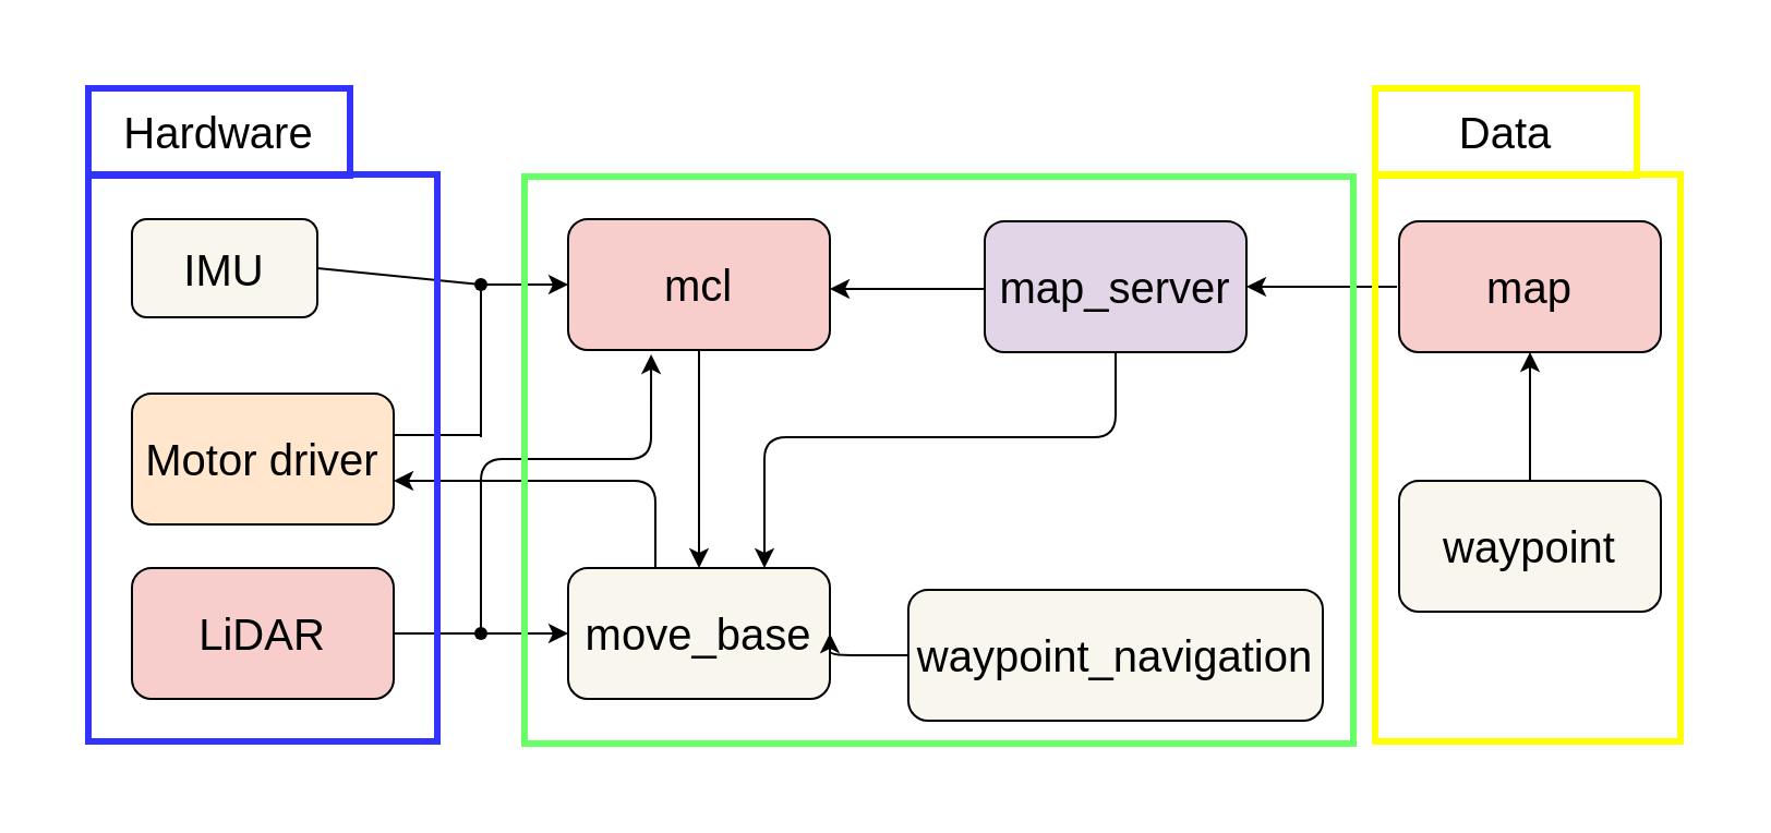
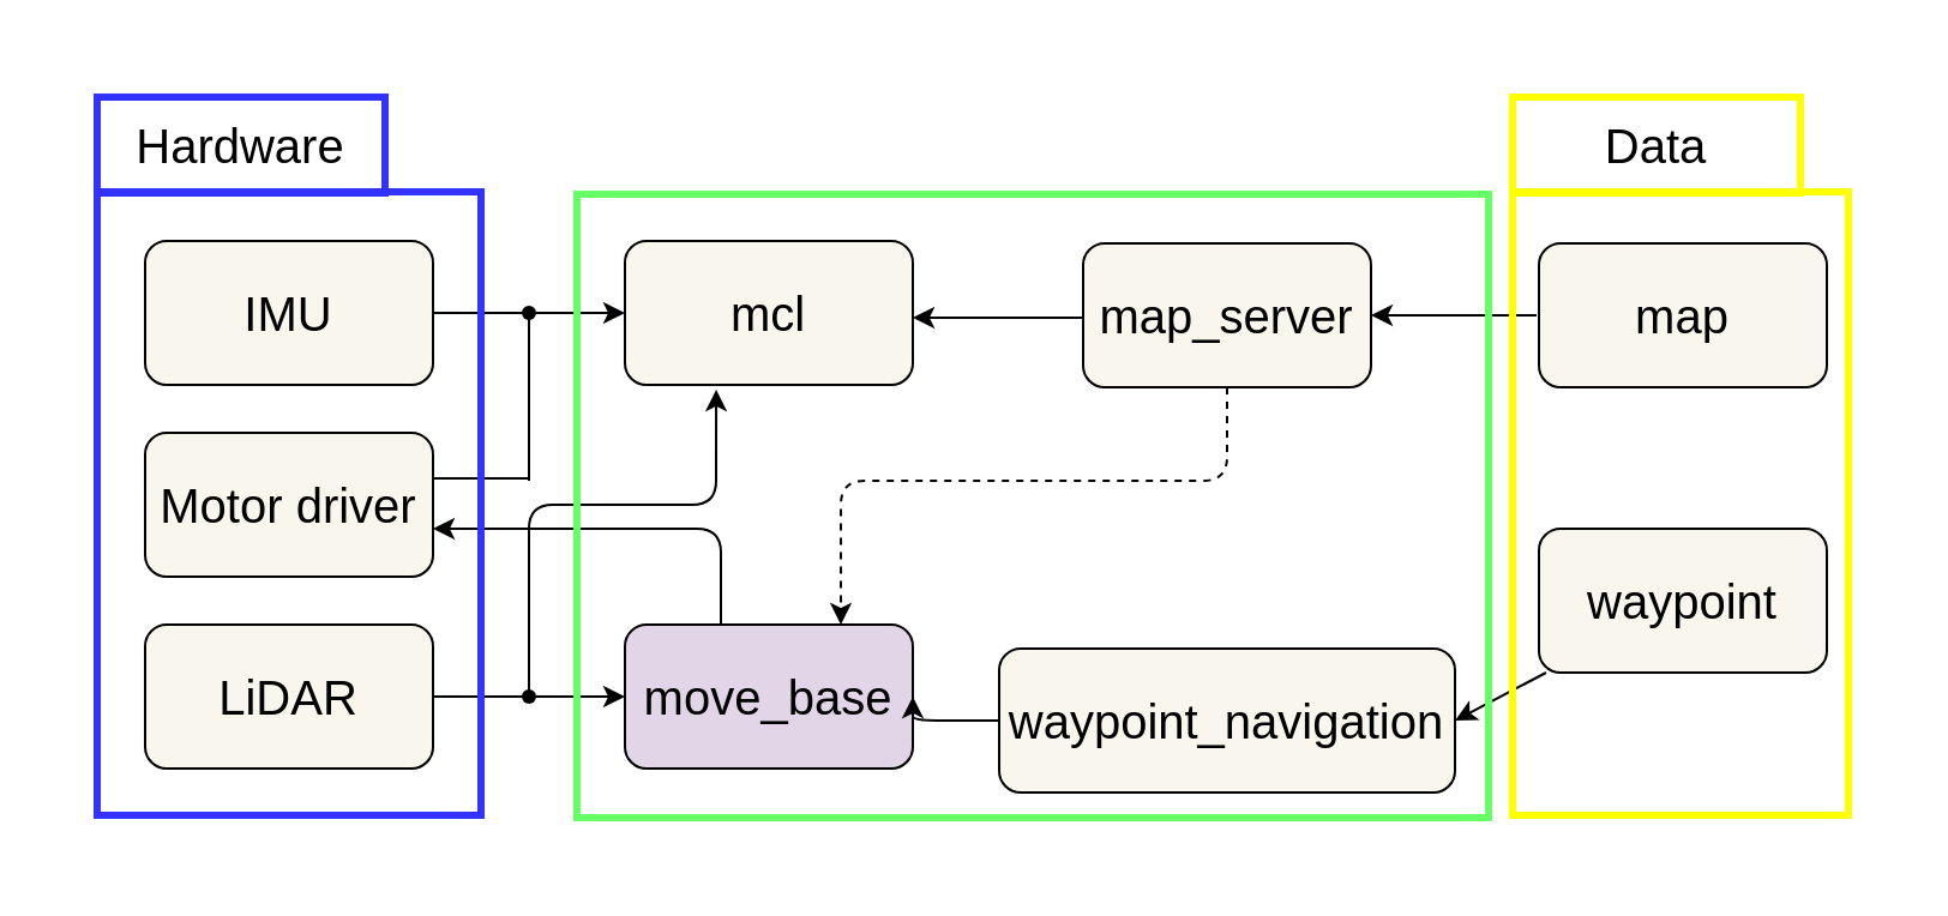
  <mxCell id="0" />
  <mxCell id="1" parent="0" />
  <mxCell id="2" value="" style="rounded=0;whiteSpace=wrap;html=1;labelBackgroundColor=none;labelBorderColor=none;fontSize=20;fontColor=#000000;strokeColor=#FFFFFF;fillColor=#FFFFFF;" vertex="1" parent="1"><mxGeometry x="20" y="20" width="770" height="340" as="geometry" /></mxCell>
- <mxCell id="3" value="&lt;font style=&quot;font-size: 20px&quot;&gt;IMU&lt;/font&gt;" style="rounded=1;whiteSpace=wrap;html=1;fillColor=#f9f7ed;strokeColor=#000000;fontColor=#000000;" vertex="1" parent="1"><mxGeometry x="60" y="100" width="85" height="45" as="geometry" /></mxCell>
- <mxCell id="4" value="&lt;font style=&quot;font-size: 20px&quot;&gt;move_base&lt;/font&gt;" style="rounded=1;whiteSpace=wrap;html=1;fillColor=#f9f7ed;strokeColor=#000000;fontColor=#000000;" vertex="1" parent="1"><mxGeometry x="260" y="260" width="120" height="60" as="geometry" /></mxCell>
- <mxCell id="5" value="&lt;font style=&quot;font-size: 20px&quot;&gt;Motor driver&lt;/font&gt;" style="rounded=1;whiteSpace=wrap;html=1;fillColor=#ffe6cc;strokeColor=#000000;fontColor=#000000;" vertex="1" parent="1"><mxGeometry x="60" y="180" width="120" height="60" as="geometry" /></mxCell>
- <mxCell id="6" value="&lt;font style=&quot;font-size: 20px&quot;&gt;map_server&lt;/font&gt;" style="rounded=1;whiteSpace=wrap;html=1;fillColor=#e1d5e7;strokeColor=#000000;fontColor=#000000;" vertex="1" parent="1"><mxGeometry x="451" y="101" width="120" height="60" as="geometry" /></mxCell>
- <mxCell id="7" value="&lt;font style=&quot;font-size: 20px&quot;&gt;LiDAR&lt;/font&gt;" style="rounded=1;whiteSpace=wrap;html=1;fillColor=#f8cecc;strokeColor=#000000;fontColor=#000000;" vertex="1" parent="1"><mxGeometry x="60" y="260" width="120" height="60" as="geometry" /></mxCell>
- <mxCell id="8" value="&lt;font style=&quot;font-size: 20px&quot;&gt;mcl&lt;/font&gt;" style="rounded=1;whiteSpace=wrap;html=1;fillColor=#f8cecc;strokeColor=#000000;fontColor=#000000;" vertex="1" parent="1"><mxGeometry x="260" y="100" width="120" height="60" as="geometry" /></mxCell>
+ <mxCell id="3" value="&lt;font style=&quot;font-size: 20px&quot;&gt;IMU&lt;/font&gt;" style="rounded=1;whiteSpace=wrap;html=1;fillColor=#f9f7ed;strokeColor=#000000;fontColor=#000000;" vertex="1" parent="1"><mxGeometry x="60" y="100" width="120" height="60" as="geometry" /></mxCell>
+ <mxCell id="4" value="&lt;font style=&quot;font-size: 20px&quot;&gt;move_base&lt;/font&gt;" style="rounded=1;whiteSpace=wrap;html=1;fillColor=#e1d5e7;strokeColor=#000000;fontColor=#000000;" vertex="1" parent="1"><mxGeometry x="260" y="260" width="120" height="60" as="geometry" /></mxCell>
+ <mxCell id="5" value="&lt;font style=&quot;font-size: 20px&quot;&gt;Motor driver&lt;/font&gt;" style="rounded=1;whiteSpace=wrap;html=1;fillColor=#f9f7ed;strokeColor=#000000;fontColor=#000000;" vertex="1" parent="1"><mxGeometry x="60" y="180" width="120" height="60" as="geometry" /></mxCell>
+ <mxCell id="6" value="&lt;font style=&quot;font-size: 20px&quot;&gt;map_server&lt;/font&gt;" style="rounded=1;whiteSpace=wrap;html=1;fillColor=#f9f7ed;strokeColor=#000000;fontColor=#000000;" vertex="1" parent="1"><mxGeometry x="451" y="101" width="120" height="60" as="geometry" /></mxCell>
+ <mxCell id="7" value="&lt;font style=&quot;font-size: 20px&quot;&gt;LiDAR&lt;/font&gt;" style="rounded=1;whiteSpace=wrap;html=1;fillColor=#f9f7ed;strokeColor=#000000;fontColor=#000000;" vertex="1" parent="1"><mxGeometry x="60" y="260" width="120" height="60" as="geometry" /></mxCell>
+ <mxCell id="8" value="&lt;font style=&quot;font-size: 20px&quot;&gt;mcl&lt;/font&gt;" style="rounded=1;whiteSpace=wrap;html=1;fillColor=#f9f7ed;strokeColor=#000000;fontColor=#000000;" vertex="1" parent="1"><mxGeometry x="260" y="100" width="120" height="60" as="geometry" /></mxCell>
  <mxCell id="9" value="&lt;font style=&quot;font-size: 20px&quot;&gt;waypoint_navigation&lt;/font&gt;" style="rounded=1;whiteSpace=wrap;html=1;fillColor=#f9f7ed;strokeColor=#000000;fontColor=#000000;" vertex="1" parent="1"><mxGeometry x="416" y="270" width="190" height="60" as="geometry" /></mxCell>
- <mxCell id="10" value="&lt;font style=&quot;font-size: 20px&quot;&gt;map&lt;/font&gt;" style="rounded=1;whiteSpace=wrap;html=1;fillColor=#f8cecc;strokeColor=#000000;fontColor=#000000;" vertex="1" parent="1"><mxGeometry x="641" y="101" width="120" height="60" as="geometry" /></mxCell>
+ <mxCell id="10" value="&lt;font style=&quot;font-size: 20px&quot;&gt;map&lt;/font&gt;" style="rounded=1;whiteSpace=wrap;html=1;fillColor=#f9f7ed;strokeColor=#000000;fontColor=#000000;" vertex="1" parent="1"><mxGeometry x="641" y="101" width="120" height="60" as="geometry" /></mxCell>
  <mxCell id="11" value="&lt;font style=&quot;font-size: 20px&quot;&gt;waypoint&lt;/font&gt;" style="rounded=1;whiteSpace=wrap;html=1;fillColor=#f9f7ed;strokeColor=#000000;fontColor=#000000;" vertex="1" parent="1"><mxGeometry x="641" y="220" width="120" height="60" as="geometry" /></mxCell>
  <mxCell id="12" value="" style="endArrow=classic;html=1;fontSize=20;entryX=0;entryY=0.5;entryDx=0;entryDy=0;exitDx=0;exitDy=0;startArrow=none;strokeColor=#000000;" edge="1" parent="1" source="15" target="8"><mxGeometry width="50" height="50" relative="1" as="geometry"><mxPoint x="180" y="140" as="sourcePoint" /><mxPoint x="230" y="90" as="targetPoint" /></mxGeometry></mxCell>
  <mxCell id="13" value="" style="endArrow=none;html=1;fontSize=20;exitX=1;exitY=0.25;exitDx=0;exitDy=0;strokeColor=#000000;" edge="1" parent="1"><mxGeometry width="50" height="50" relative="1" as="geometry"><mxPoint x="180" y="199" as="sourcePoint" /><mxPoint x="220" y="199" as="targetPoint" /></mxGeometry></mxCell>
  <mxCell id="14" value="" style="endArrow=none;html=1;fontSize=20;strokeColor=#000000;" edge="1" parent="1"><mxGeometry width="50" height="50" relative="1" as="geometry"><mxPoint x="220" y="200" as="sourcePoint" /><mxPoint x="220" y="130" as="targetPoint" /></mxGeometry></mxCell>
  <mxCell id="15" value="" style="shape=waypoint;sketch=0;fillStyle=solid;size=6;pointerEvents=1;points=[];fillColor=none;resizable=0;rotatable=0;perimeter=centerPerimeter;snapToPoint=1;fontSize=20;strokeColor=#000000;" vertex="1" parent="1"><mxGeometry x="200" y="110" width="40" height="40" as="geometry" /></mxCell>
  <mxCell id="16" value="" style="endArrow=none;html=1;fontSize=20;entryDx=0;entryDy=0;exitX=1;exitY=0.5;exitDx=0;exitDy=0;fontColor=#000000;strokeColor=#000000;" edge="1" parent="1" source="3" target="15"><mxGeometry width="50" height="50" relative="1" as="geometry"><mxPoint x="180" y="130" as="sourcePoint" /><mxPoint x="260" y="130" as="targetPoint" /></mxGeometry></mxCell>
  <mxCell id="17" value="" style="endArrow=classic;html=1;fontSize=20;entryX=0;entryY=0.5;entryDx=0;entryDy=0;startArrow=none;strokeColor=#000000;" edge="1" parent="1" source="26" target="4"><mxGeometry width="50" height="50" relative="1" as="geometry"><mxPoint x="180" y="290" as="sourcePoint" /><mxPoint x="230" y="240" as="targetPoint" /></mxGeometry></mxCell>
  <mxCell id="18" value="" style="edgeStyle=segmentEdgeStyle;endArrow=classic;html=1;fontSize=20;exitX=0;exitY=0.5;exitDx=0;exitDy=0;strokeColor=#000000;" edge="1" parent="1" source="9"><mxGeometry width="50" height="50" relative="1" as="geometry"><mxPoint x="320" y="290" as="sourcePoint" /><mxPoint x="380" y="290" as="targetPoint" /></mxGeometry></mxCell>
- <mxCell id="19" value="" style="endArrow=classic;html=1;fontSize=20;strokeColor=#000000;" edge="1" parent="1" source="11" target="10"><mxGeometry width="50" height="50" relative="1" as="geometry"><mxPoint x="620" y="370" as="sourcePoint" /><mxPoint x="670" y="320" as="targetPoint" /></mxGeometry></mxCell>
+ <mxCell id="19" value="" style="endArrow=classic;html=1;fontSize=20;entryX=1;entryY=0.5;entryDx=0;entryDy=0;strokeColor=#000000;" edge="1" parent="1" source="11" target="9"><mxGeometry width="50" height="50" relative="1" as="geometry"><mxPoint x="620" y="370" as="sourcePoint" /><mxPoint x="670" y="320" as="targetPoint" /></mxGeometry></mxCell>
  <mxCell id="20" value="" style="endArrow=classic;html=1;fontSize=20;entryX=1;entryY=0.5;entryDx=0;entryDy=0;strokeColor=#000000;" edge="1" parent="1" target="6"><mxGeometry width="50" height="50" relative="1" as="geometry"><mxPoint x="640" y="131" as="sourcePoint" /><mxPoint x="590" y="133" as="targetPoint" /></mxGeometry></mxCell>
  <mxCell id="21" value="" style="endArrow=classic;html=1;fontSize=20;entryX=1;entryY=0.5;entryDx=0;entryDy=0;strokeColor=#000000;" edge="1" parent="1"><mxGeometry width="50" height="50" relative="1" as="geometry"><mxPoint x="451" y="132" as="sourcePoint" /><mxPoint x="380" y="132" as="targetPoint" /></mxGeometry></mxCell>
- <mxCell id="22" value="" style="edgeStyle=segmentEdgeStyle;endArrow=classic;html=1;fontSize=20;exitX=0.5;exitY=1;exitDx=0;exitDy=0;entryX=0.75;entryY=0;entryDx=0;entryDy=0;strokeColor=#000000;" edge="1" parent="1" source="6" target="4"><mxGeometry width="50" height="50" relative="1" as="geometry"><mxPoint x="320" y="290" as="sourcePoint" /><mxPoint x="370" y="240" as="targetPoint" /><Array as="points"><mxPoint x="511" y="200" /><mxPoint x="350" y="200" /></Array></mxGeometry></mxCell>
- <mxCell id="23" value="" style="endArrow=classic;html=1;fontSize=20;exitX=0.5;exitY=1;exitDx=0;exitDy=0;entryX=0.5;entryY=0;entryDx=0;entryDy=0;strokeColor=#000000;" edge="1" parent="1" source="8" target="4"><mxGeometry width="50" height="50" relative="1" as="geometry"><mxPoint x="320" y="290" as="sourcePoint" /><mxPoint x="370" y="240" as="targetPoint" /></mxGeometry></mxCell>
+ <mxCell id="22" value="" style="edgeStyle=segmentEdgeStyle;endArrow=classic;html=1;fontSize=20;exitX=0.5;exitY=1;exitDx=0;exitDy=0;entryX=0.75;entryY=0;entryDx=0;entryDy=0;strokeColor=#000000;dashed=1;" edge="1" parent="1" source="6" target="4"><mxGeometry width="50" height="50" relative="1" as="geometry"><mxPoint x="320" y="290" as="sourcePoint" /><mxPoint x="370" y="240" as="targetPoint" /><Array as="points"><mxPoint x="511" y="200" /><mxPoint x="350" y="200" /></Array></mxGeometry></mxCell>
  <mxCell id="24" value="" style="edgeStyle=segmentEdgeStyle;endArrow=classic;html=1;fontSize=20;strokeColor=#000000;" edge="1" parent="1"><mxGeometry width="50" height="50" relative="1" as="geometry"><mxPoint x="300" y="260" as="sourcePoint" /><mxPoint x="180" y="220" as="targetPoint" /><Array as="points"><mxPoint x="300" y="220" /><mxPoint x="180" y="220" /></Array></mxGeometry></mxCell>
  <mxCell id="25" value="" style="edgeStyle=segmentEdgeStyle;endArrow=classic;html=1;fontSize=20;entryX=0.317;entryY=1.033;entryDx=0;entryDy=0;entryPerimeter=0;strokeColor=#000000;" edge="1" parent="1" target="8"><mxGeometry width="50" height="50" relative="1" as="geometry"><mxPoint x="220" y="290" as="sourcePoint" /><mxPoint x="370" y="240" as="targetPoint" /><Array as="points"><mxPoint x="220" y="210" /><mxPoint x="298" y="210" /></Array></mxGeometry></mxCell>
  <mxCell id="26" value="" style="shape=waypoint;sketch=0;fillStyle=solid;size=6;pointerEvents=1;points=[];fillColor=none;resizable=0;rotatable=0;perimeter=centerPerimeter;snapToPoint=1;fontSize=20;strokeColor=#000000;" vertex="1" parent="1"><mxGeometry x="200" y="270" width="40" height="40" as="geometry" /></mxCell>
  <mxCell id="27" value="" style="endArrow=none;html=1;fontSize=20;entryDx=0;entryDy=0;strokeColor=#000000;" edge="1" parent="1" target="26"><mxGeometry width="50" height="50" relative="1" as="geometry"><mxPoint x="180" y="290" as="sourcePoint" /><mxPoint x="260" y="290" as="targetPoint" /></mxGeometry></mxCell>
  <mxCell id="28" value="" style="rounded=0;whiteSpace=wrap;html=1;labelBackgroundColor=none;labelBorderColor=#3333FF;fontSize=20;fontColor=#000000;strokeColor=#3333FF;fillColor=none;strokeWidth=3;" vertex="1" parent="1"><mxGeometry x="40" y="79.5" width="160" height="260" as="geometry" /></mxCell>
  <mxCell id="29" value="" style="rounded=0;whiteSpace=wrap;html=1;labelBackgroundColor=none;labelBorderColor=#3333FF;fontSize=20;fontColor=#000000;strokeColor=#FFFF00;fillColor=none;strokeWidth=3;" vertex="1" parent="1"><mxGeometry x="630" y="79.5" width="140" height="260" as="geometry" /></mxCell>
  <mxCell id="30" value="" style="rounded=0;whiteSpace=wrap;html=1;labelBackgroundColor=none;labelBorderColor=#3333FF;fontSize=20;fontColor=#000000;strokeColor=#66FF66;fillColor=none;strokeWidth=3;" vertex="1" parent="1"><mxGeometry x="240" y="80.5" width="380" height="260" as="geometry" /></mxCell>
  <mxCell id="31" value="Hardware" style="rounded=0;whiteSpace=wrap;html=1;labelBackgroundColor=none;labelBorderColor=none;fontSize=20;fontColor=#000000;strokeColor=#3333FF;fillColor=none;strokeWidth=3;" vertex="1" parent="1"><mxGeometry x="40" y="40" width="120" height="40" as="geometry" /></mxCell>
  <mxCell id="32" value="Data" style="rounded=0;whiteSpace=wrap;html=1;labelBackgroundColor=none;labelBorderColor=none;fontSize=20;fontColor=#000000;strokeColor=#FFFF00;fillColor=none;strokeWidth=3;" vertex="1" parent="1"><mxGeometry x="630" y="40" width="120" height="40" as="geometry" /></mxCell>
